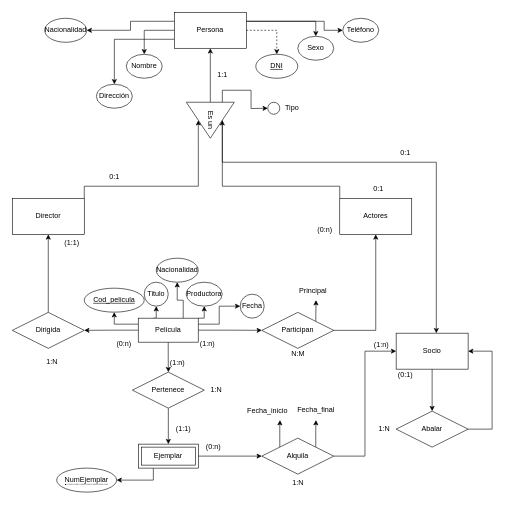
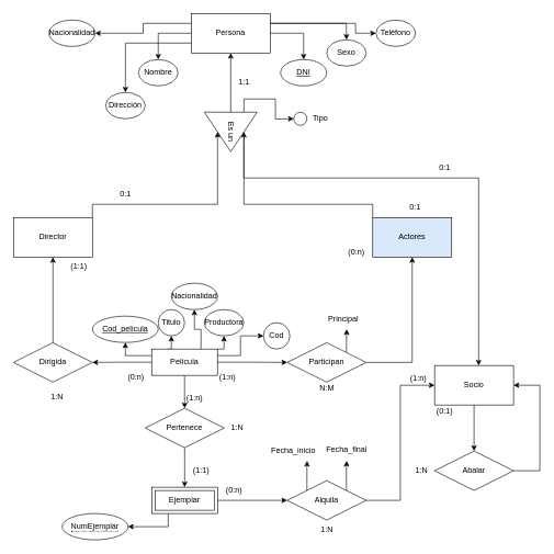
  <mxCell id="0" />
  <mxCell id="1" parent="0" />
  <mxCell id="2" style="edgeStyle=orthogonalEdgeStyle;rounded=0;orthogonalLoop=1;jettySize=auto;html=1;exitX=0;exitY=0.25;exitDx=0;exitDy=0;entryX=0.5;entryY=1;entryDx=0;entryDy=0;" parent="1" source="10" target="11" edge="1"><mxGeometry relative="1" as="geometry" /></mxCell>
  <mxCell id="3" style="edgeStyle=orthogonalEdgeStyle;rounded=0;orthogonalLoop=1;jettySize=auto;html=1;exitX=0.25;exitY=0;exitDx=0;exitDy=0;entryX=0.5;entryY=1;entryDx=0;entryDy=0;" parent="1" source="10" target="14" edge="1"><mxGeometry relative="1" as="geometry" /></mxCell>
  <mxCell id="4" style="edgeStyle=orthogonalEdgeStyle;rounded=0;orthogonalLoop=1;jettySize=auto;html=1;exitX=0.75;exitY=0;exitDx=0;exitDy=0;entryX=0.5;entryY=1;entryDx=0;entryDy=0;" parent="1" source="10" target="12" edge="1"><mxGeometry relative="1" as="geometry" /></mxCell>
  <mxCell id="5" style="edgeStyle=orthogonalEdgeStyle;rounded=0;orthogonalLoop=1;jettySize=auto;html=1;exitX=1;exitY=0;exitDx=0;exitDy=0;entryX=0.5;entryY=1;entryDx=0;entryDy=0;" parent="1" source="10" target="13" edge="1"><mxGeometry relative="1" as="geometry" /></mxCell>
  <mxCell id="6" style="edgeStyle=orthogonalEdgeStyle;rounded=0;orthogonalLoop=1;jettySize=auto;html=1;exitX=1;exitY=0.25;exitDx=0;exitDy=0;entryX=0;entryY=0.5;entryDx=0;entryDy=0;" parent="1" source="10" target="15" edge="1"><mxGeometry relative="1" as="geometry" /></mxCell>
  <mxCell id="7" style="edgeStyle=orthogonalEdgeStyle;rounded=0;orthogonalLoop=1;jettySize=auto;html=1;exitX=1;exitY=0.5;exitDx=0;exitDy=0;" edge="1" parent="1" source="10" target="18"><mxGeometry relative="1" as="geometry"><mxPoint x="496" y="550.345" as="targetPoint" /></mxGeometry></mxCell>
  <mxCell id="8" style="edgeStyle=orthogonalEdgeStyle;rounded=0;orthogonalLoop=1;jettySize=auto;html=1;exitX=0;exitY=0.5;exitDx=0;exitDy=0;" edge="1" parent="1" source="10" target="25"><mxGeometry relative="1" as="geometry"><mxPoint x="126" y="549.833" as="targetPoint" /></mxGeometry></mxCell>
  <mxCell id="9" style="edgeStyle=orthogonalEdgeStyle;rounded=0;orthogonalLoop=1;jettySize=auto;html=1;exitX=0.5;exitY=1;exitDx=0;exitDy=0;" edge="1" parent="1" source="10" target="32"><mxGeometry relative="1" as="geometry"><mxPoint x="280.167" y="650" as="targetPoint" /></mxGeometry></mxCell>
  <mxCell id="10" value="Película" style="whiteSpace=wrap;html=1;align=center;" parent="1" vertex="1"><mxGeometry x="230" y="530" width="100" height="40" as="geometry" /></mxCell>
  <mxCell id="11" value="Cod_pelicula" style="ellipse;whiteSpace=wrap;html=1;align=center;fontStyle=4;" parent="1" vertex="1"><mxGeometry x="140" y="480" width="100" height="40" as="geometry" /></mxCell>
  <mxCell id="12" value="Nacionalidad" style="ellipse;whiteSpace=wrap;html=1;align=center;" parent="1" vertex="1"><mxGeometry x="260" y="430" width="70" height="40" as="geometry" /></mxCell>
  <mxCell id="13" value="Productora" style="ellipse;whiteSpace=wrap;html=1;align=center;" parent="1" vertex="1"><mxGeometry x="310" y="470" width="60" height="40" as="geometry" /></mxCell>
  <mxCell id="14" value="Titulo" style="ellipse;whiteSpace=wrap;html=1;align=center;" parent="1" vertex="1"><mxGeometry x="240" y="470" width="40" height="40" as="geometry" /></mxCell>
- <mxCell id="15" value="Fecha" style="ellipse;whiteSpace=wrap;html=1;align=center;" parent="1" vertex="1"><mxGeometry x="400" y="490" width="40" height="40" as="geometry" /></mxCell>
+ <mxCell id="15" value="Cod" style="ellipse;whiteSpace=wrap;html=1;align=center;" parent="1" vertex="1"><mxGeometry x="400" y="490" width="40" height="40" as="geometry" /></mxCell>
  <mxCell id="16" value="" style="edgeStyle=orthogonalEdgeStyle;rounded=0;orthogonalLoop=1;jettySize=auto;html=1;" edge="1" parent="1" source="18" target="20"><mxGeometry relative="1" as="geometry" /></mxCell>
  <mxCell id="17" style="edgeStyle=orthogonalEdgeStyle;rounded=0;orthogonalLoop=1;jettySize=auto;html=1;exitX=1;exitY=0;exitDx=0;exitDy=0;" edge="1" parent="1" source="18"><mxGeometry relative="1" as="geometry"><mxPoint x="526.391" y="500" as="targetPoint" /></mxGeometry></mxCell>
  <mxCell id="18" value="Participan" style="shape=rhombus;perimeter=rhombusPerimeter;whiteSpace=wrap;html=1;align=center;" vertex="1" parent="1"><mxGeometry x="436" y="520.345" width="120" height="60" as="geometry" /></mxCell>
  <mxCell id="19" style="edgeStyle=orthogonalEdgeStyle;rounded=0;orthogonalLoop=1;jettySize=auto;html=1;exitX=0;exitY=0;exitDx=0;exitDy=0;entryX=0.5;entryY=0;entryDx=0;entryDy=0;" edge="1" parent="1" source="20" target="55"><mxGeometry relative="1" as="geometry"><Array as="points"><mxPoint x="566" y="310" /><mxPoint x="370" y="310" /></Array></mxGeometry></mxCell>
- <mxCell id="20" value="Actores" style="whiteSpace=wrap;html=1;" vertex="1" parent="1"><mxGeometry x="566" y="330.345" width="120" height="60" as="geometry" /></mxCell>
+ <mxCell id="20" value="Actores" style="whiteSpace=wrap;html=1;fillColor=#dae8fc;" vertex="1" parent="1"><mxGeometry x="566" y="330.345" width="120" height="60" as="geometry" /></mxCell>
  <mxCell id="21" value="(1:n)" style="text;html=1;align=center;verticalAlign=middle;resizable=0;points=[];autosize=1;strokeColor=none;fillColor=none;" vertex="1" parent="1"><mxGeometry x="320" y="558" width="50" height="30" as="geometry" /></mxCell>
  <mxCell id="22" value="(0:n)" style="text;html=1;align=center;verticalAlign=middle;resizable=0;points=[];autosize=1;strokeColor=none;fillColor=none;" vertex="1" parent="1"><mxGeometry x="516" y="368" width="50" height="30" as="geometry" /></mxCell>
  <mxCell id="23" value="N:M" style="text;html=1;align=center;verticalAlign=middle;resizable=0;points=[];autosize=1;strokeColor=none;fillColor=none;" vertex="1" parent="1"><mxGeometry x="471" y="575" width="50" height="30" as="geometry" /></mxCell>
  <mxCell id="24" style="edgeStyle=orthogonalEdgeStyle;rounded=0;orthogonalLoop=1;jettySize=auto;html=1;exitX=0.5;exitY=0;exitDx=0;exitDy=0;entryX=0.5;entryY=1;entryDx=0;entryDy=0;" edge="1" parent="1" source="25" target="27"><mxGeometry relative="1" as="geometry" /></mxCell>
  <mxCell id="25" value="Dirigida" style="shape=rhombus;perimeter=rhombusPerimeter;whiteSpace=wrap;html=1;align=center;" vertex="1" parent="1"><mxGeometry y="520.343" width="120" height="60" as="geometry" x="20" /></mxCell>
  <mxCell id="26" style="edgeStyle=orthogonalEdgeStyle;rounded=0;orthogonalLoop=1;jettySize=auto;html=1;exitX=1;exitY=0;exitDx=0;exitDy=0;entryX=0.5;entryY=1;entryDx=0;entryDy=0;" edge="1" parent="1" source="27" target="55"><mxGeometry relative="1" as="geometry"><Array as="points"><mxPoint x="140" y="310" /><mxPoint x="330" y="310" /></Array></mxGeometry></mxCell>
  <mxCell id="27" value="Director" style="whiteSpace=wrap;html=1;" vertex="1" parent="1"><mxGeometry y="330.343" width="120" height="60" as="geometry" x="20" /></mxCell>
  <mxCell id="28" value="(1:1)" style="text;html=1;align=center;verticalAlign=middle;resizable=0;points=[];autosize=1;strokeColor=none;fillColor=none;" vertex="1" parent="1"><mxGeometry x="94" y="390.34" width="50" height="30" as="geometry" /></mxCell>
  <mxCell id="29" value="(0:n)" style="text;html=1;align=center;verticalAlign=middle;resizable=0;points=[];autosize=1;strokeColor=none;fillColor=none;" vertex="1" parent="1"><mxGeometry x="181" y="558" width="50" height="30" as="geometry" /></mxCell>
  <mxCell id="30" value="1:N" style="text;html=1;align=center;verticalAlign=middle;resizable=0;points=[];autosize=1;strokeColor=none;fillColor=none;" vertex="1" parent="1"><mxGeometry x="66" y="588" width="40" height="30" as="geometry" /></mxCell>
  <mxCell id="31" value="" style="edgeStyle=orthogonalEdgeStyle;rounded=0;orthogonalLoop=1;jettySize=auto;html=1;" edge="1" parent="1" source="32" target="35"><mxGeometry relative="1" as="geometry"><mxPoint x="280.167" y="760" as="targetPoint" /></mxGeometry></mxCell>
  <mxCell id="32" value="Pertenece" style="shape=rhombus;perimeter=rhombusPerimeter;whiteSpace=wrap;html=1;align=center;" vertex="1" parent="1"><mxGeometry x="220.167" y="620" width="120" height="60" as="geometry" /></mxCell>
  <mxCell id="33" style="edgeStyle=orthogonalEdgeStyle;rounded=0;orthogonalLoop=1;jettySize=auto;html=1;exitX=0.25;exitY=1;exitDx=0;exitDy=0;" edge="1" parent="1" source="35" target="36"><mxGeometry relative="1" as="geometry" /></mxCell>
  <mxCell id="34" value="" style="edgeStyle=orthogonalEdgeStyle;rounded=0;orthogonalLoop=1;jettySize=auto;html=1;" edge="1" parent="1" source="35" target="40"><mxGeometry relative="1" as="geometry" /></mxCell>
  <mxCell id="35" value="Ejemplar" style="shape=ext;margin=3;double=1;whiteSpace=wrap;html=1;align=center;" vertex="1" parent="1"><mxGeometry x="230.167" y="740" width="100" height="40" as="geometry" /></mxCell>
  <mxCell id="36" value="&lt;span style=&quot;border-bottom: 1px dotted&quot;&gt;NumEjemplar&lt;/span&gt;" style="ellipse;whiteSpace=wrap;html=1;align=center;" vertex="1" parent="1"><mxGeometry x="94" y="780" width="100" height="40" as="geometry" /></mxCell>
  <mxCell id="37" style="edgeStyle=orthogonalEdgeStyle;rounded=0;orthogonalLoop=1;jettySize=auto;html=1;exitX=1;exitY=0;exitDx=0;exitDy=0;" edge="1" parent="1" source="40"><mxGeometry relative="1" as="geometry"><mxPoint x="526.391" y="700" as="targetPoint" /></mxGeometry></mxCell>
  <mxCell id="38" style="edgeStyle=orthogonalEdgeStyle;rounded=0;orthogonalLoop=1;jettySize=auto;html=1;exitX=0;exitY=0;exitDx=0;exitDy=0;" edge="1" parent="1" source="40"><mxGeometry relative="1" as="geometry"><mxPoint x="466.391" y="700" as="targetPoint" /></mxGeometry></mxCell>
  <mxCell id="39" style="edgeStyle=orthogonalEdgeStyle;rounded=0;orthogonalLoop=1;jettySize=auto;html=1;exitX=1;exitY=0.5;exitDx=0;exitDy=0;entryX=0;entryY=0.5;entryDx=0;entryDy=0;" edge="1" parent="1" source="40" target="42"><mxGeometry relative="1" as="geometry" /></mxCell>
  <mxCell id="40" value="Alquila" style="shape=rhombus;perimeter=rhombusPerimeter;whiteSpace=wrap;html=1;align=center;" vertex="1" parent="1"><mxGeometry x="436" y="730" width="120" height="60" as="geometry" /></mxCell>
  <mxCell id="41" value="" style="edgeStyle=orthogonalEdgeStyle;rounded=0;orthogonalLoop=1;jettySize=auto;html=1;" edge="1" parent="1" source="42" target="44"><mxGeometry relative="1" as="geometry" /></mxCell>
  <mxCell id="42" value="Socio" style="whiteSpace=wrap;html=1;" vertex="1" parent="1"><mxGeometry x="660" y="555" width="120" height="60" as="geometry" /></mxCell>
  <mxCell id="43" style="edgeStyle=orthogonalEdgeStyle;rounded=0;orthogonalLoop=1;jettySize=auto;html=1;exitX=1;exitY=0.5;exitDx=0;exitDy=0;entryX=1;entryY=0.5;entryDx=0;entryDy=0;" edge="1" parent="1" source="44" target="42"><mxGeometry relative="1" as="geometry"><Array as="points"><mxPoint x="820" y="715" /><mxPoint x="820" y="585" /></Array></mxGeometry></mxCell>
  <mxCell id="44" value="Abalar" style="shape=rhombus;perimeter=rhombusPerimeter;whiteSpace=wrap;html=1;align=center;" vertex="1" parent="1"><mxGeometry x="660" y="685" width="120" height="60" as="geometry" /></mxCell>
  <mxCell id="45" value="(0:1)" style="text;html=1;align=center;verticalAlign=middle;resizable=0;points=[];autosize=1;strokeColor=none;fillColor=none;" vertex="1" parent="1"><mxGeometry x="650" y="610" width="50" height="30" as="geometry" /></mxCell>
  <mxCell id="46" value="1:N" style="text;html=1;align=center;verticalAlign=middle;resizable=0;points=[];autosize=1;strokeColor=none;fillColor=none;" vertex="1" parent="1"><mxGeometry x="620" y="700" width="40" height="30" as="geometry" /></mxCell>
  <mxCell id="47" value="(1:n)" style="text;html=1;align=center;verticalAlign=middle;resizable=0;points=[];autosize=1;strokeColor=none;fillColor=none;" vertex="1" parent="1"><mxGeometry x="270" y="590" width="50" height="30" as="geometry" /></mxCell>
  <mxCell id="48" value="(1:1)" style="text;html=1;align=center;verticalAlign=middle;resizable=0;points=[];autosize=1;strokeColor=none;fillColor=none;" vertex="1" parent="1"><mxGeometry x="280.17" y="700" width="50" height="30" as="geometry" /></mxCell>
  <mxCell id="49" value="1:N" style="text;html=1;align=center;verticalAlign=middle;resizable=0;points=[];autosize=1;strokeColor=none;fillColor=none;" vertex="1" parent="1"><mxGeometry x="340.17" y="635" width="40" height="30" as="geometry" /></mxCell>
  <mxCell id="50" value="Principal" style="text;html=1;align=center;verticalAlign=middle;resizable=0;points=[];autosize=1;strokeColor=none;fillColor=none;" vertex="1" parent="1"><mxGeometry x="486" y="470" width="70" height="30" as="geometry" /></mxCell>
  <mxCell id="51" value="Fecha_final" style="text;html=1;align=center;verticalAlign=middle;resizable=0;points=[];autosize=1;strokeColor=none;fillColor=none;" vertex="1" parent="1"><mxGeometry x="481" y="668" width="90" height="30" as="geometry" /></mxCell>
  <mxCell id="52" value="Fecha_inicio" style="text;html=1;align=center;verticalAlign=middle;resizable=0;points=[];autosize=1;strokeColor=none;fillColor=none;" vertex="1" parent="1"><mxGeometry x="400" y="670" width="90" height="30" as="geometry" /></mxCell>
  <mxCell id="53" value="" style="edgeStyle=orthogonalEdgeStyle;rounded=0;orthogonalLoop=1;jettySize=auto;html=1;" edge="1" parent="1" source="55" target="62"><mxGeometry relative="1" as="geometry" /></mxCell>
  <mxCell id="54" style="edgeStyle=orthogonalEdgeStyle;rounded=0;orthogonalLoop=1;jettySize=auto;html=1;exitX=0;exitY=0.25;exitDx=0;exitDy=0;" edge="1" parent="1" source="55"><mxGeometry relative="1" as="geometry"><mxPoint x="446" y="180" as="targetPoint" /></mxGeometry></mxCell>
  <mxCell id="55" value="Es un" style="triangle;whiteSpace=wrap;html=1;rotation=90;" vertex="1" parent="1"><mxGeometry x="320.17" y="160" width="60" height="80" as="geometry" /></mxCell>
- <mxCell id="56" style="edgeStyle=orthogonalEdgeStyle;rounded=0;orthogonalLoop=1;jettySize=auto;html=1;exitX=1;exitY=0.5;exitDx=0;exitDy=0;entryX=0.5;entryY=0;entryDx=0;entryDy=0;dashed=1;" edge="1" parent="1" source="62" target="65"><mxGeometry relative="1" as="geometry" /></mxCell>
+ <mxCell id="56" style="edgeStyle=orthogonalEdgeStyle;rounded=0;orthogonalLoop=1;jettySize=auto;html=1;exitX=1;exitY=0.5;exitDx=0;exitDy=0;entryX=0.5;entryY=0;entryDx=0;entryDy=0;" edge="1" parent="1" source="62" target="65"><mxGeometry relative="1" as="geometry" /></mxCell>
  <mxCell id="57" style="edgeStyle=orthogonalEdgeStyle;rounded=0;orthogonalLoop=1;jettySize=auto;html=1;exitX=0;exitY=0.5;exitDx=0;exitDy=0;entryX=0.5;entryY=0;entryDx=0;entryDy=0;" edge="1" parent="1" source="62" target="63"><mxGeometry relative="1" as="geometry" /></mxCell>
  <mxCell id="58" style="edgeStyle=orthogonalEdgeStyle;rounded=0;orthogonalLoop=1;jettySize=auto;html=1;exitX=0;exitY=0.25;exitDx=0;exitDy=0;" edge="1" parent="1" source="62" target="64"><mxGeometry relative="1" as="geometry" /></mxCell>
  <mxCell id="59" style="edgeStyle=orthogonalEdgeStyle;rounded=0;orthogonalLoop=1;jettySize=auto;html=1;exitX=1;exitY=0.25;exitDx=0;exitDy=0;entryX=0.5;entryY=0;entryDx=0;entryDy=0;" edge="1" parent="1" source="62" target="71"><mxGeometry relative="1" as="geometry" /></mxCell>
  <mxCell id="60" style="edgeStyle=orthogonalEdgeStyle;rounded=0;orthogonalLoop=1;jettySize=auto;html=1;exitX=0;exitY=0.75;exitDx=0;exitDy=0;entryX=0.5;entryY=0;entryDx=0;entryDy=0;" edge="1" parent="1" source="62" target="73"><mxGeometry relative="1" as="geometry" /></mxCell>
  <mxCell id="61" style="edgeStyle=orthogonalEdgeStyle;rounded=0;orthogonalLoop=1;jettySize=auto;html=1;exitX=1;exitY=0.25;exitDx=0;exitDy=0;entryX=0;entryY=0.5;entryDx=0;entryDy=0;" edge="1" parent="1" source="62" target="72"><mxGeometry relative="1" as="geometry"><Array as="points"><mxPoint x="540" y="35" /><mxPoint x="540" y="50" /></Array></mxGeometry></mxCell>
  <mxCell id="62" value="Persona" style="whiteSpace=wrap;html=1;" vertex="1" parent="1"><mxGeometry x="290.17" y="20" width="120" height="60" as="geometry" /></mxCell>
  <mxCell id="63" value="Nombre" style="ellipse;whiteSpace=wrap;html=1;align=center;" vertex="1" parent="1"><mxGeometry x="210" y="90" width="60" height="40" as="geometry" /></mxCell>
  <mxCell id="64" value="Nacionalidad" style="ellipse;whiteSpace=wrap;html=1;align=center;" vertex="1" parent="1"><mxGeometry x="74" y="30" width="70" height="40" as="geometry" /></mxCell>
  <mxCell id="65" value="DNI" style="ellipse;whiteSpace=wrap;html=1;align=center;fontStyle=4;" vertex="1" parent="1"><mxGeometry x="426" y="90" width="70" height="40" as="geometry" /></mxCell>
  <mxCell id="66" value="" style="ellipse;whiteSpace=wrap;html=1;aspect=fixed;" vertex="1" parent="1"><mxGeometry x="446" y="170" width="20" height="20" as="geometry" /></mxCell>
  <mxCell id="67" value="Tipo" style="text;html=1;align=center;verticalAlign=middle;resizable=0;points=[];autosize=1;strokeColor=none;fillColor=none;" vertex="1" parent="1"><mxGeometry x="461" y="165" width="50" height="30" as="geometry" /></mxCell>
  <mxCell id="68" value="(1:n)" style="text;html=1;align=center;verticalAlign=middle;resizable=0;points=[];autosize=1;strokeColor=none;fillColor=none;" vertex="1" parent="1"><mxGeometry x="610" y="560" width="50" height="30" as="geometry" /></mxCell>
  <mxCell id="69" value="(0:n)" style="text;html=1;align=center;verticalAlign=middle;resizable=0;points=[];autosize=1;strokeColor=none;fillColor=none;" vertex="1" parent="1"><mxGeometry x="330" y="730" width="50" height="30" as="geometry" /></mxCell>
  <mxCell id="70" value="1:N" style="text;html=1;align=center;verticalAlign=middle;resizable=0;points=[];autosize=1;strokeColor=none;fillColor=none;" vertex="1" parent="1"><mxGeometry x="476" y="790" width="40" height="30" as="geometry" /></mxCell>
  <mxCell id="71" value="Sexo" style="ellipse;whiteSpace=wrap;html=1;align=center;" vertex="1" parent="1"><mxGeometry x="496" y="60" width="60" height="40" as="geometry" /></mxCell>
  <mxCell id="72" value="Teléfono" style="ellipse;whiteSpace=wrap;html=1;align=center;fontStyle=0" vertex="1" parent="1"><mxGeometry x="571" y="30" width="60" height="40" as="geometry" /></mxCell>
  <mxCell id="73" value="Dirección" style="ellipse;whiteSpace=wrap;html=1;align=center;fontStyle=0" vertex="1" parent="1"><mxGeometry x="160.17" y="140" width="60" height="40" as="geometry" /></mxCell>
  <mxCell id="74" style="edgeStyle=orthogonalEdgeStyle;rounded=0;orthogonalLoop=1;jettySize=auto;html=1;exitX=0.5;exitY=0;exitDx=0;exitDy=0;entryX=0.558;entryY=0.001;entryDx=0;entryDy=0;entryPerimeter=0;" edge="1" parent="1" source="55" target="42"><mxGeometry relative="1" as="geometry"><Array as="points"><mxPoint x="370" y="270" /><mxPoint x="727" y="270" /></Array></mxGeometry></mxCell>
  <mxCell id="75" value="0:1" style="text;html=1;align=center;verticalAlign=middle;resizable=0;points=[];autosize=1;strokeColor=none;fillColor=none;" vertex="1" parent="1"><mxGeometry x="655" y="240" width="40" height="30" as="geometry" /></mxCell>
  <mxCell id="76" value="0:1" style="text;html=1;align=center;verticalAlign=middle;resizable=0;points=[];autosize=1;strokeColor=none;fillColor=none;" vertex="1" parent="1"><mxGeometry x="170.17" y="280" width="40" height="30" as="geometry" /></mxCell>
  <mxCell id="77" value="0:1" style="text;html=1;align=center;verticalAlign=middle;resizable=0;points=[];autosize=1;strokeColor=none;fillColor=none;" vertex="1" parent="1"><mxGeometry x="610" y="300.34" width="40" height="30" as="geometry" /></mxCell>
  <mxCell id="78" value="1:1" style="text;html=1;align=center;verticalAlign=middle;resizable=0;points=[];autosize=1;strokeColor=none;fillColor=none;" vertex="1" parent="1"><mxGeometry x="350" y="110" width="40" height="30" as="geometry" /></mxCell>
